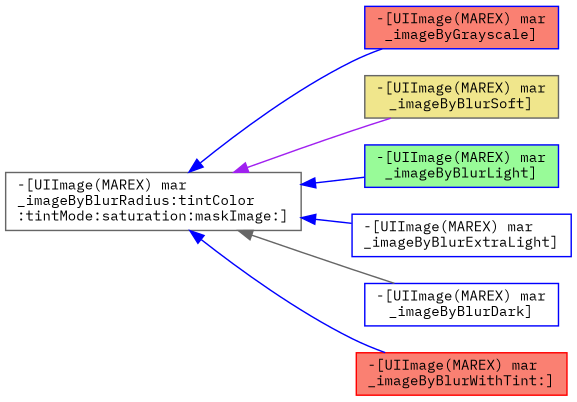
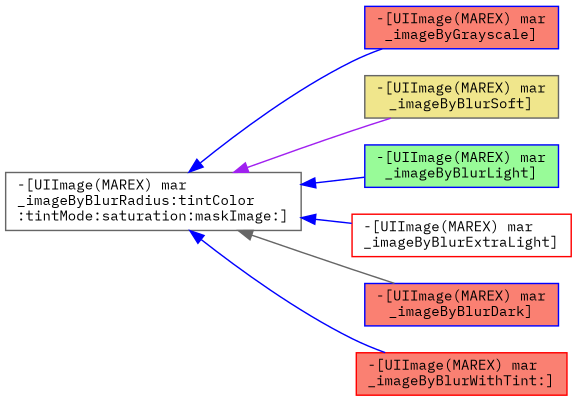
  digraph {
    fontname="IBM Plex Mono"
    rankdir=LR
    node [color=blue fillcolor=salmon fontname="IBM Plex Mono" fontsize=10 shape=record style=filled]
    edge [color=blue dir=back fontname="IBM Plex Mono" fontsize=10 labelfontname=Helvetica labelfontsize=10 style=solid]
    n1 [color=gray40 fillcolor=white fontcolor=black height=0.2 label="-[UIImage(MAREX) mar\l_imageByBlurRadius:tintColor\l:tintMode:saturation:maskImage:]" width=0.4]
    n2 [height=0.2 label="-[UIImage(MAREX) mar\l_imageByGrayscale]" width=0.4]
    n3 [color=gray40 fillcolor=khaki height=0.2 label="-[UIImage(MAREX) mar\l_imageByBlurSoft]" width=0.4]
    n4 [fillcolor=palegreen height=0.2 label="-[UIImage(MAREX) mar\l_imageByBlurLight]" width=0.4]
-   n5 [fillcolor=white height=0.2 label="-[UIImage(MAREX) mar\l_imageByBlurExtraLight]" width=0.4]
-   n6 [fillcolor=white height=0.2 label="-[UIImage(MAREX) mar\l_imageByBlurDark]" width=0.4]
+   n5 [color=red fillcolor=white height=0.2 label="-[UIImage(MAREX) mar\l_imageByBlurExtraLight]" width=0.4]
+   n6 [height=0.2 label="-[UIImage(MAREX) mar\l_imageByBlurDark]" width=0.4]
    n7 [color=red height=0.2 label="-[UIImage(MAREX) mar\l_imageByBlurWithTint:]" width=0.4]
    n1 -> n2
    n1 -> n3 [color=purple]
    n1 -> n4
    n1 -> n5
    n1 -> n6 [color=gray40]
    n1 -> n7
  }
